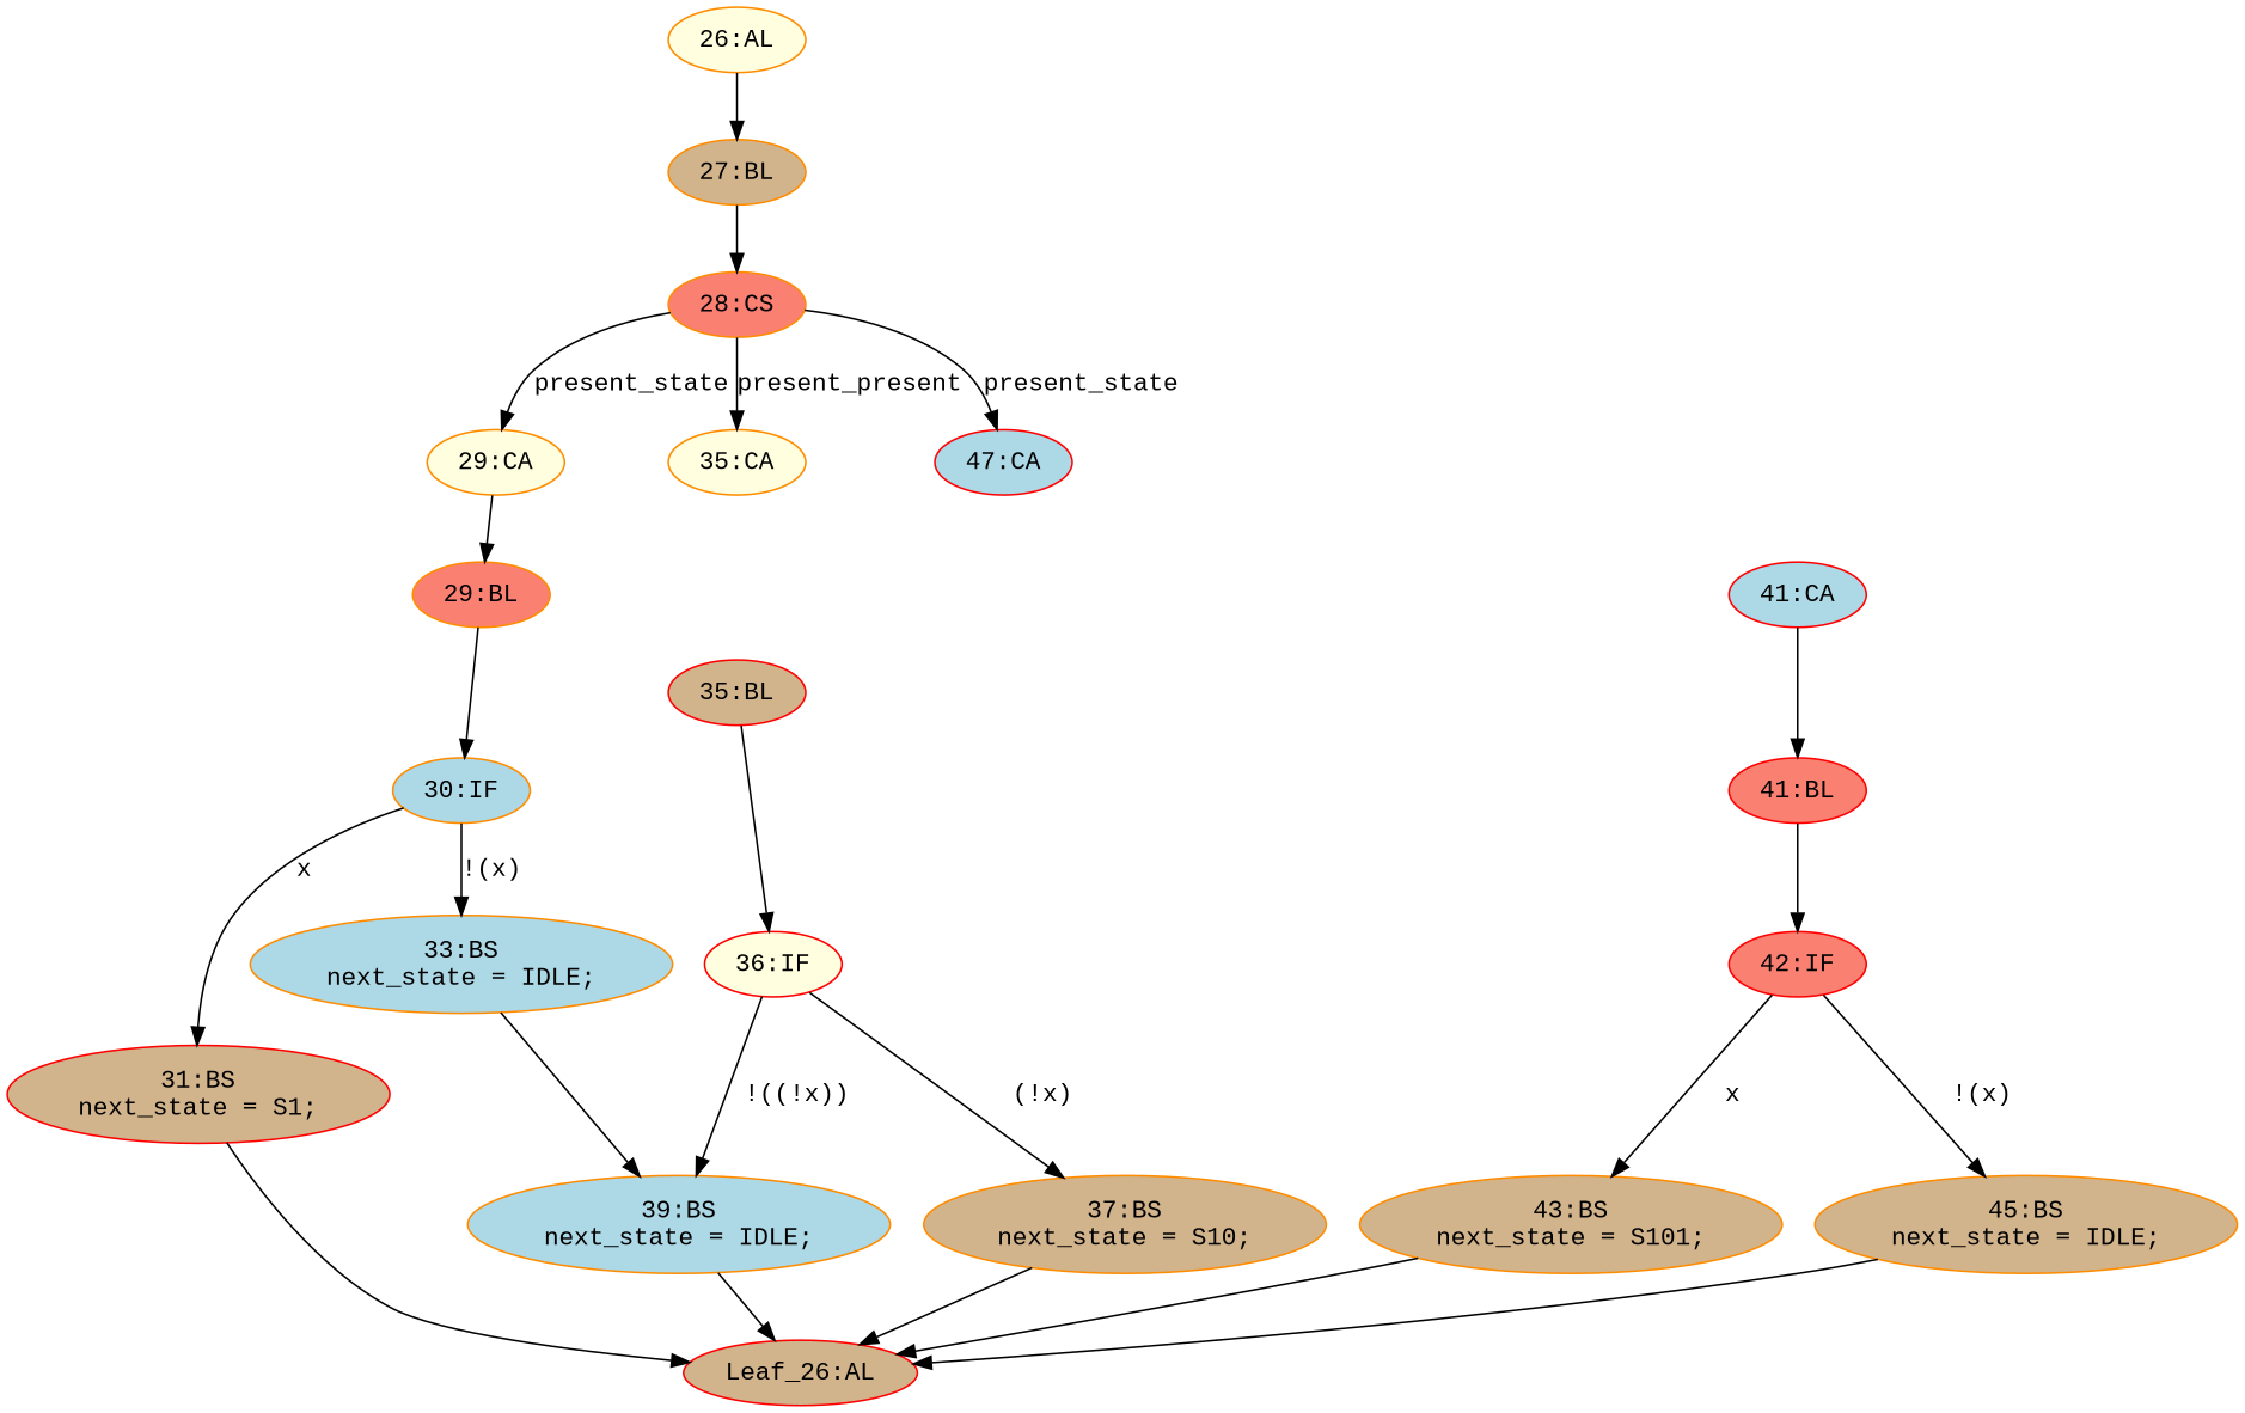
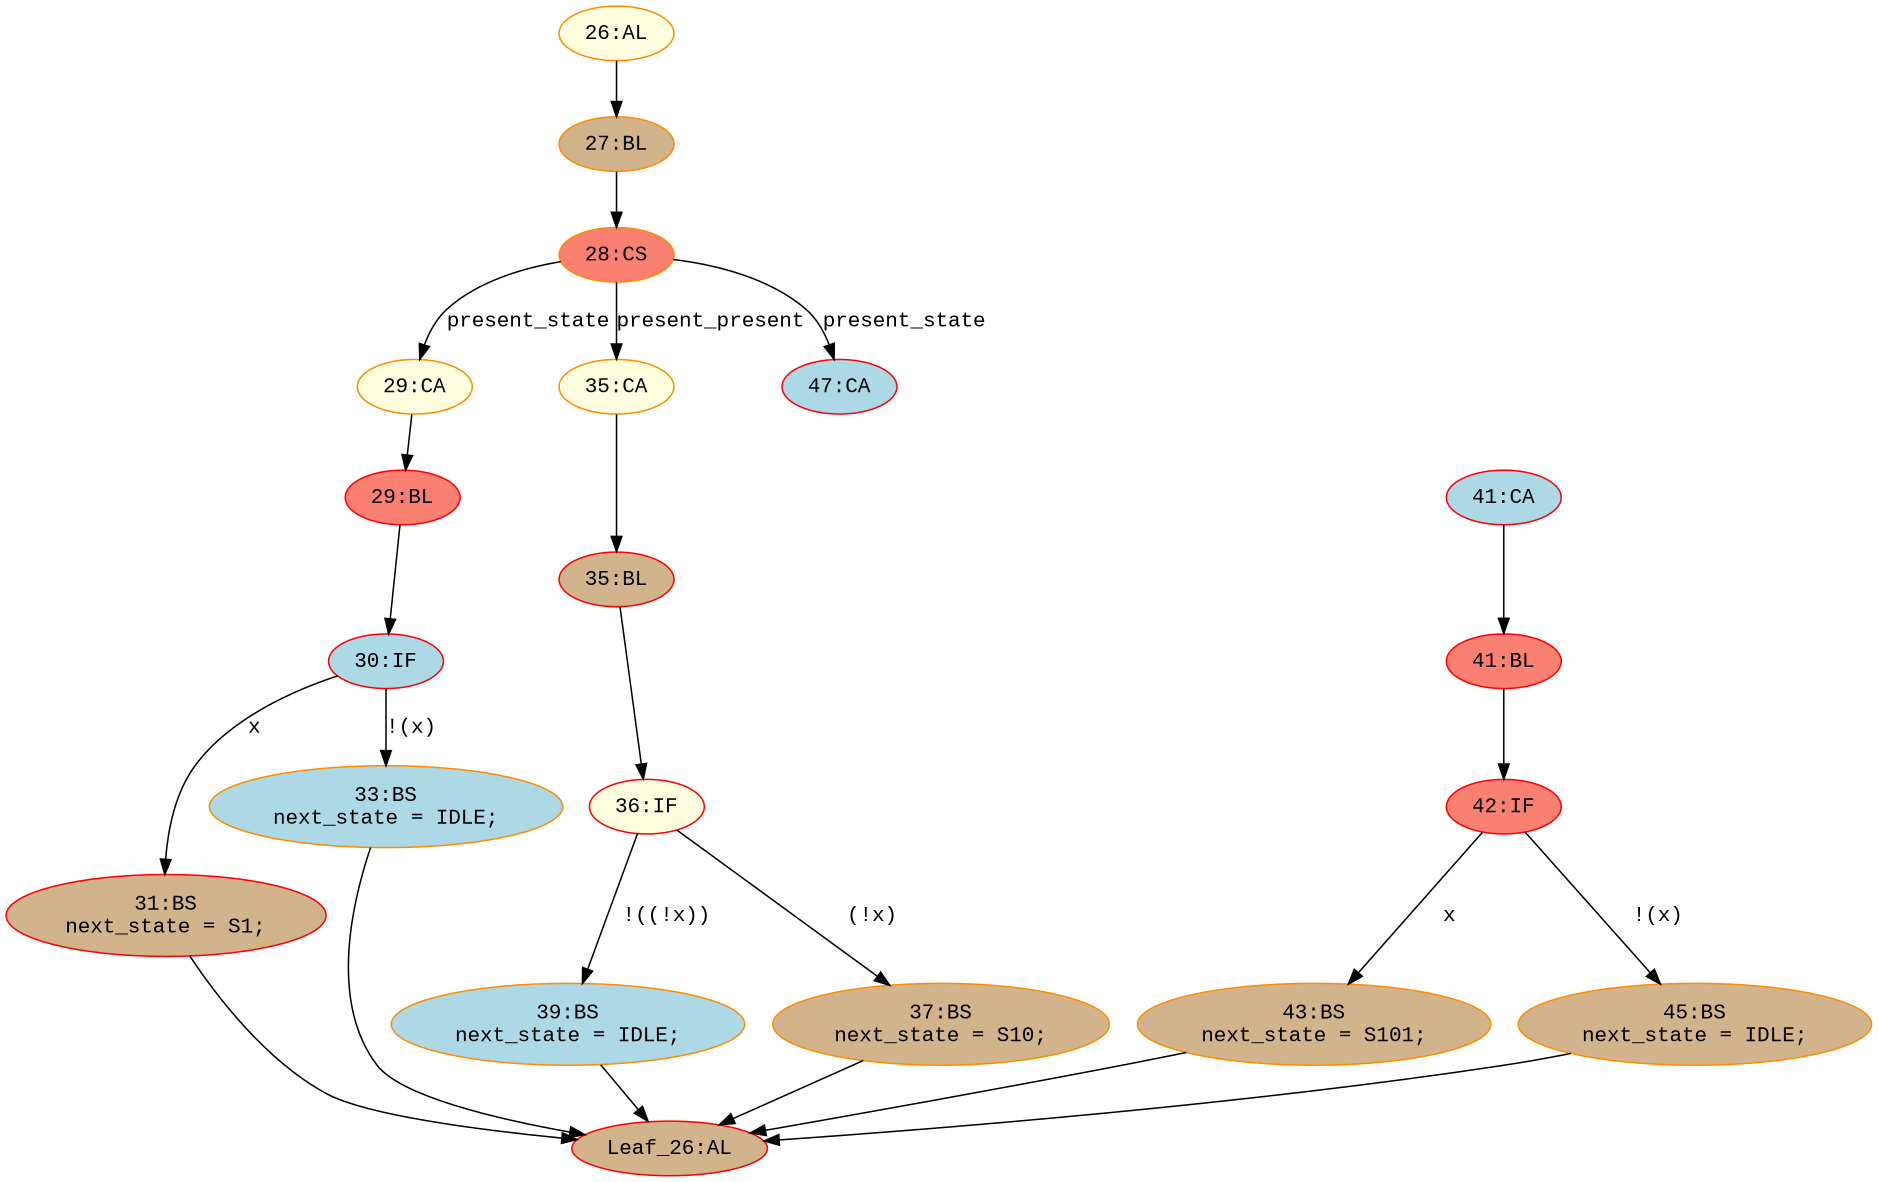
  strict digraph {
    fontname="Liberation Mono"
    node [color=darkorange fillcolor=tan fontname="Liberation Mono" statements="[]" style=filled typ=BlockingSubstitution]
    edge [cond="[]" fontname="Liberation Mono" lineno=None]
    n1 [ast="<pyverilog.vparser.ast.BlockingSubstitution object at 0x7fdb527e14d0>" label="37:BS\nnext_state = S10;" statements="[<pyverilog.vparser.ast.BlockingSubstitution object at 0x7fdb527e14d0>]"]
    n2 [color=red def_var="['next_state']" label="Leaf_26:AL" statements="" typ=""]
    n3 [ast="<pyverilog.vparser.ast.Block object at 0x7fdb527e1850>" color=red label="35:BL" typ=Block]
    n4 [ast="<pyverilog.vparser.ast.IfStatement object at 0x7fdb527e1890>" color=red fillcolor=lightyellow label="36:IF" typ=IfStatement]
    n5 [ast="<pyverilog.vparser.ast.BlockingSubstitution object at 0x7fdb527e1910>" fillcolor=lightblue label="39:BS\nnext_state = IDLE;" statements="[<pyverilog.vparser.ast.BlockingSubstitution object at 0x7fdb527e1910>]"]
    n6 [ast="<pyverilog.vparser.ast.BlockingSubstitution object at 0x7fdb527e1b10>" label="43:BS\nnext_state = S101;" statements="[<pyverilog.vparser.ast.BlockingSubstitution object at 0x7fdb527e1b10>]"]
    n7 [ast="<pyverilog.vparser.ast.Always object at 0x7fdb527e1c90>" clk_sens=False fillcolor=lightyellow label="26:AL" sens="['present_state', 'x']" typ=Always use_var="['x', 'present_state']"]
    n8 [ast="<pyverilog.vparser.ast.Block object at 0x7fdb527e1e50>" label="27:BL" typ=Block]
    n9 [ast="<pyverilog.vparser.ast.CaseStatement object at 0x7fdb527e1e90>" fillcolor=salmon label="28:CS" typ=CaseStatement]
    n10 [ast="<pyverilog.vparser.ast.Case object at 0x7fdb527e1f50>" fillcolor=lightyellow label="29:CA" typ=Case]
    n11 [ast="<pyverilog.vparser.ast.Case object at 0x7fdb522e0350>" fillcolor=lightyellow label="35:CA" typ=Case]
    n12 [ast="<pyverilog.vparser.ast.Case object at 0x7fdb522e0690>" color=red fillcolor=lightblue label="47:CA" typ=Case]
-   n13 [ast="<pyverilog.vparser.ast.Block object at 0x7fdb527e1fd0>" fillcolor=salmon label="29:BL" typ=Block]
-   n14 [ast="<pyverilog.vparser.ast.IfStatement object at 0x7fdb522e0050>" fillcolor=lightblue label="30:IF" typ=IfStatement]
+   n13 [ast="<pyverilog.vparser.ast.Block object at 0x7fdb527e1fd0>" color=red fillcolor=salmon label="29:BL" typ=Block]
+   n14 [ast="<pyverilog.vparser.ast.IfStatement object at 0x7fdb522e0050>" color=red fillcolor=lightblue label="30:IF" typ=IfStatement]
    n15 [ast="<pyverilog.vparser.ast.BlockingSubstitution object at 0x7fdb522e01d0>" color=red label="31:BS\nnext_state = S1;" statements="[<pyverilog.vparser.ast.BlockingSubstitution object at 0x7fdb522e01d0>]"]
    n16 [ast="<pyverilog.vparser.ast.BlockingSubstitution object at 0x7fdb522e0090>" fillcolor=lightblue label="33:BS\nnext_state = IDLE;" statements="[<pyverilog.vparser.ast.BlockingSubstitution object at 0x7fdb522e0090>]"]
    n17 [ast="<pyverilog.vparser.ast.IfStatement object at 0x7fdb522e0490>" color=red fillcolor=salmon label="42:IF" typ=IfStatement]
    n18 [ast="<pyverilog.vparser.ast.BlockingSubstitution object at 0x7fdb522e04d0>" label="45:BS\nnext_state = IDLE;" statements="[<pyverilog.vparser.ast.BlockingSubstitution object at 0x7fdb522e04d0>]"]
    n19 [ast="<pyverilog.vparser.ast.Case object at 0x7fdb522e03d0>" color=red fillcolor=lightblue label="41:CA" typ=Case]
    n20 [ast="<pyverilog.vparser.ast.Block object at 0x7fdb522e0450>" color=red fillcolor=salmon label="41:BL" typ=Block]
    n1 -> n2
    n3 -> n4
    n4 -> n1 [cond="['x']" label="(!x)" lineno=36]
    n4 -> n5 [cond="['x']" label="!((!x))" lineno=36]
    n5 -> n2
    n6 -> n2
    n7 -> n8
    n8 -> n9
    n9 -> n10 [cond="['present_state']" label=present_state lineno=28]
    n9 -> n11 [cond="['present_state']" label=present_present lineno=28]
    n9 -> n12 [cond="['present_state']" label=present_state lineno=28]
    n10 -> n13
+   n11 -> n3
    n13 -> n14
    n14 -> n15 [cond="['x']" label=x lineno=30]
    n14 -> n16 [cond="['x']" label="!(x)" lineno=30]
    n15 -> n2
-   n16 -> n5
+   n16 -> n2
    n17 -> n6 [cond="['x']" label=x lineno=42]
    n17 -> n18 [cond="['x']" label="!(x)" lineno=42]
    n18 -> n2
    n19 -> n20
    n20 -> n17
  }
